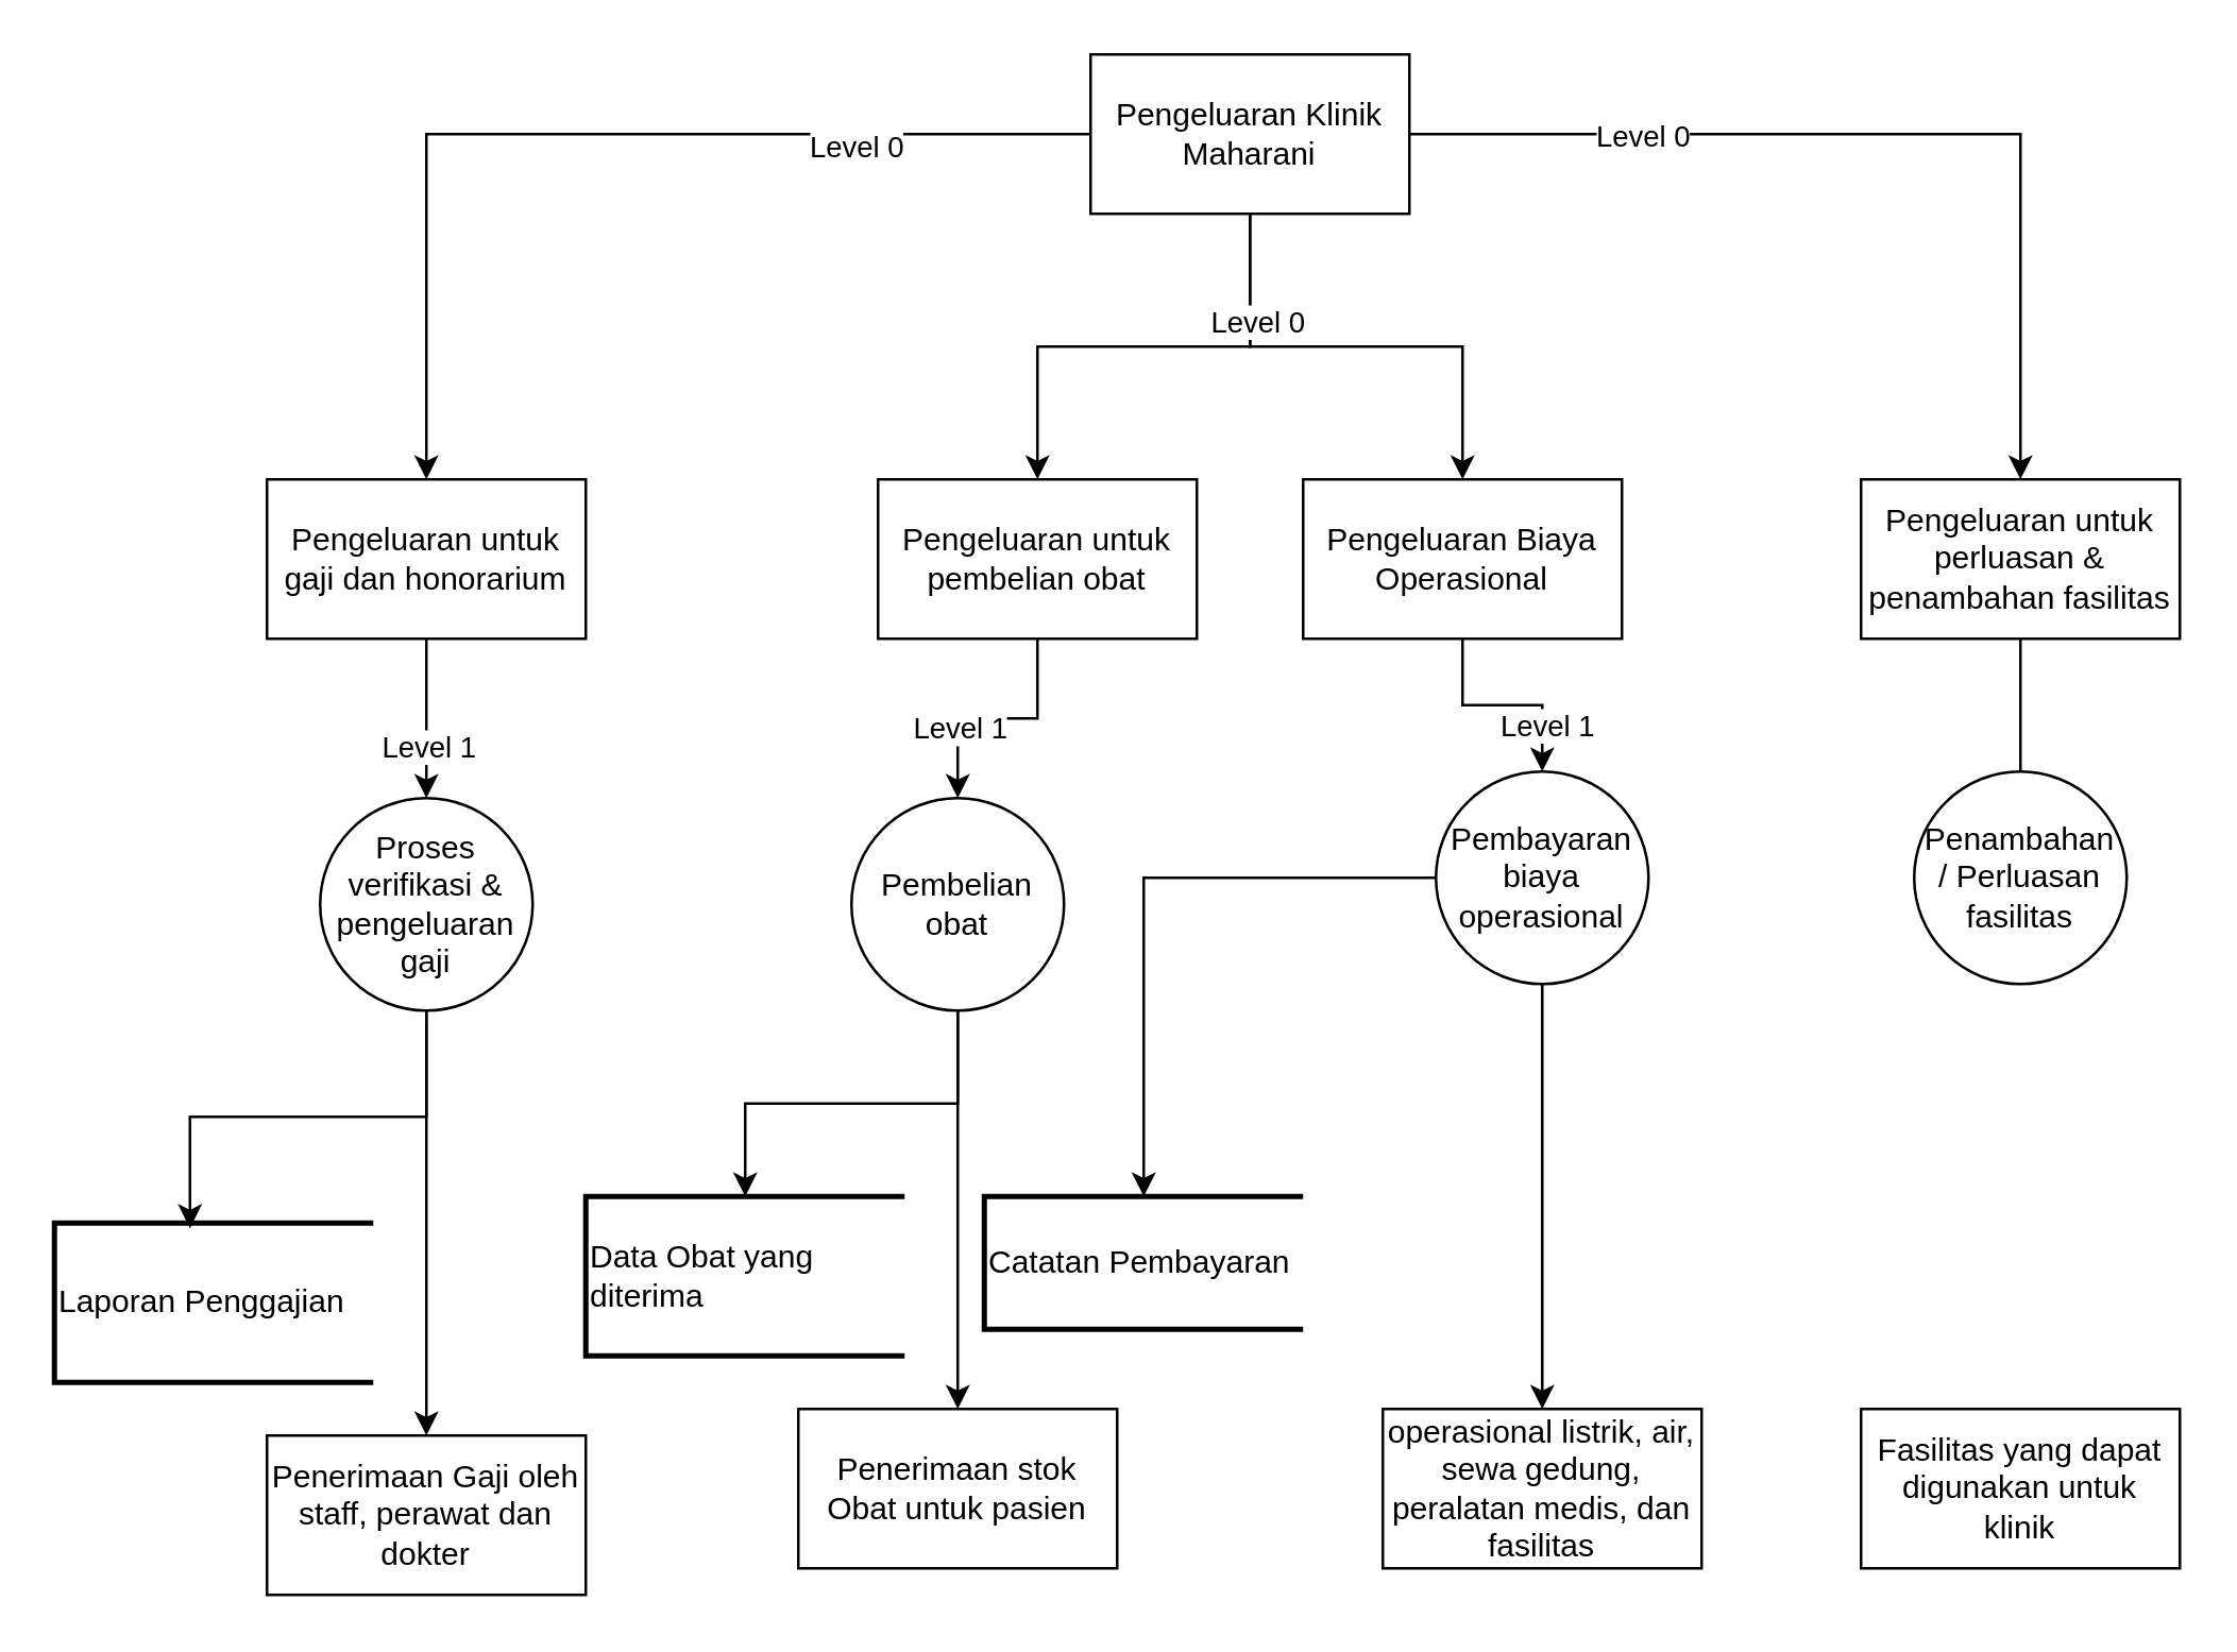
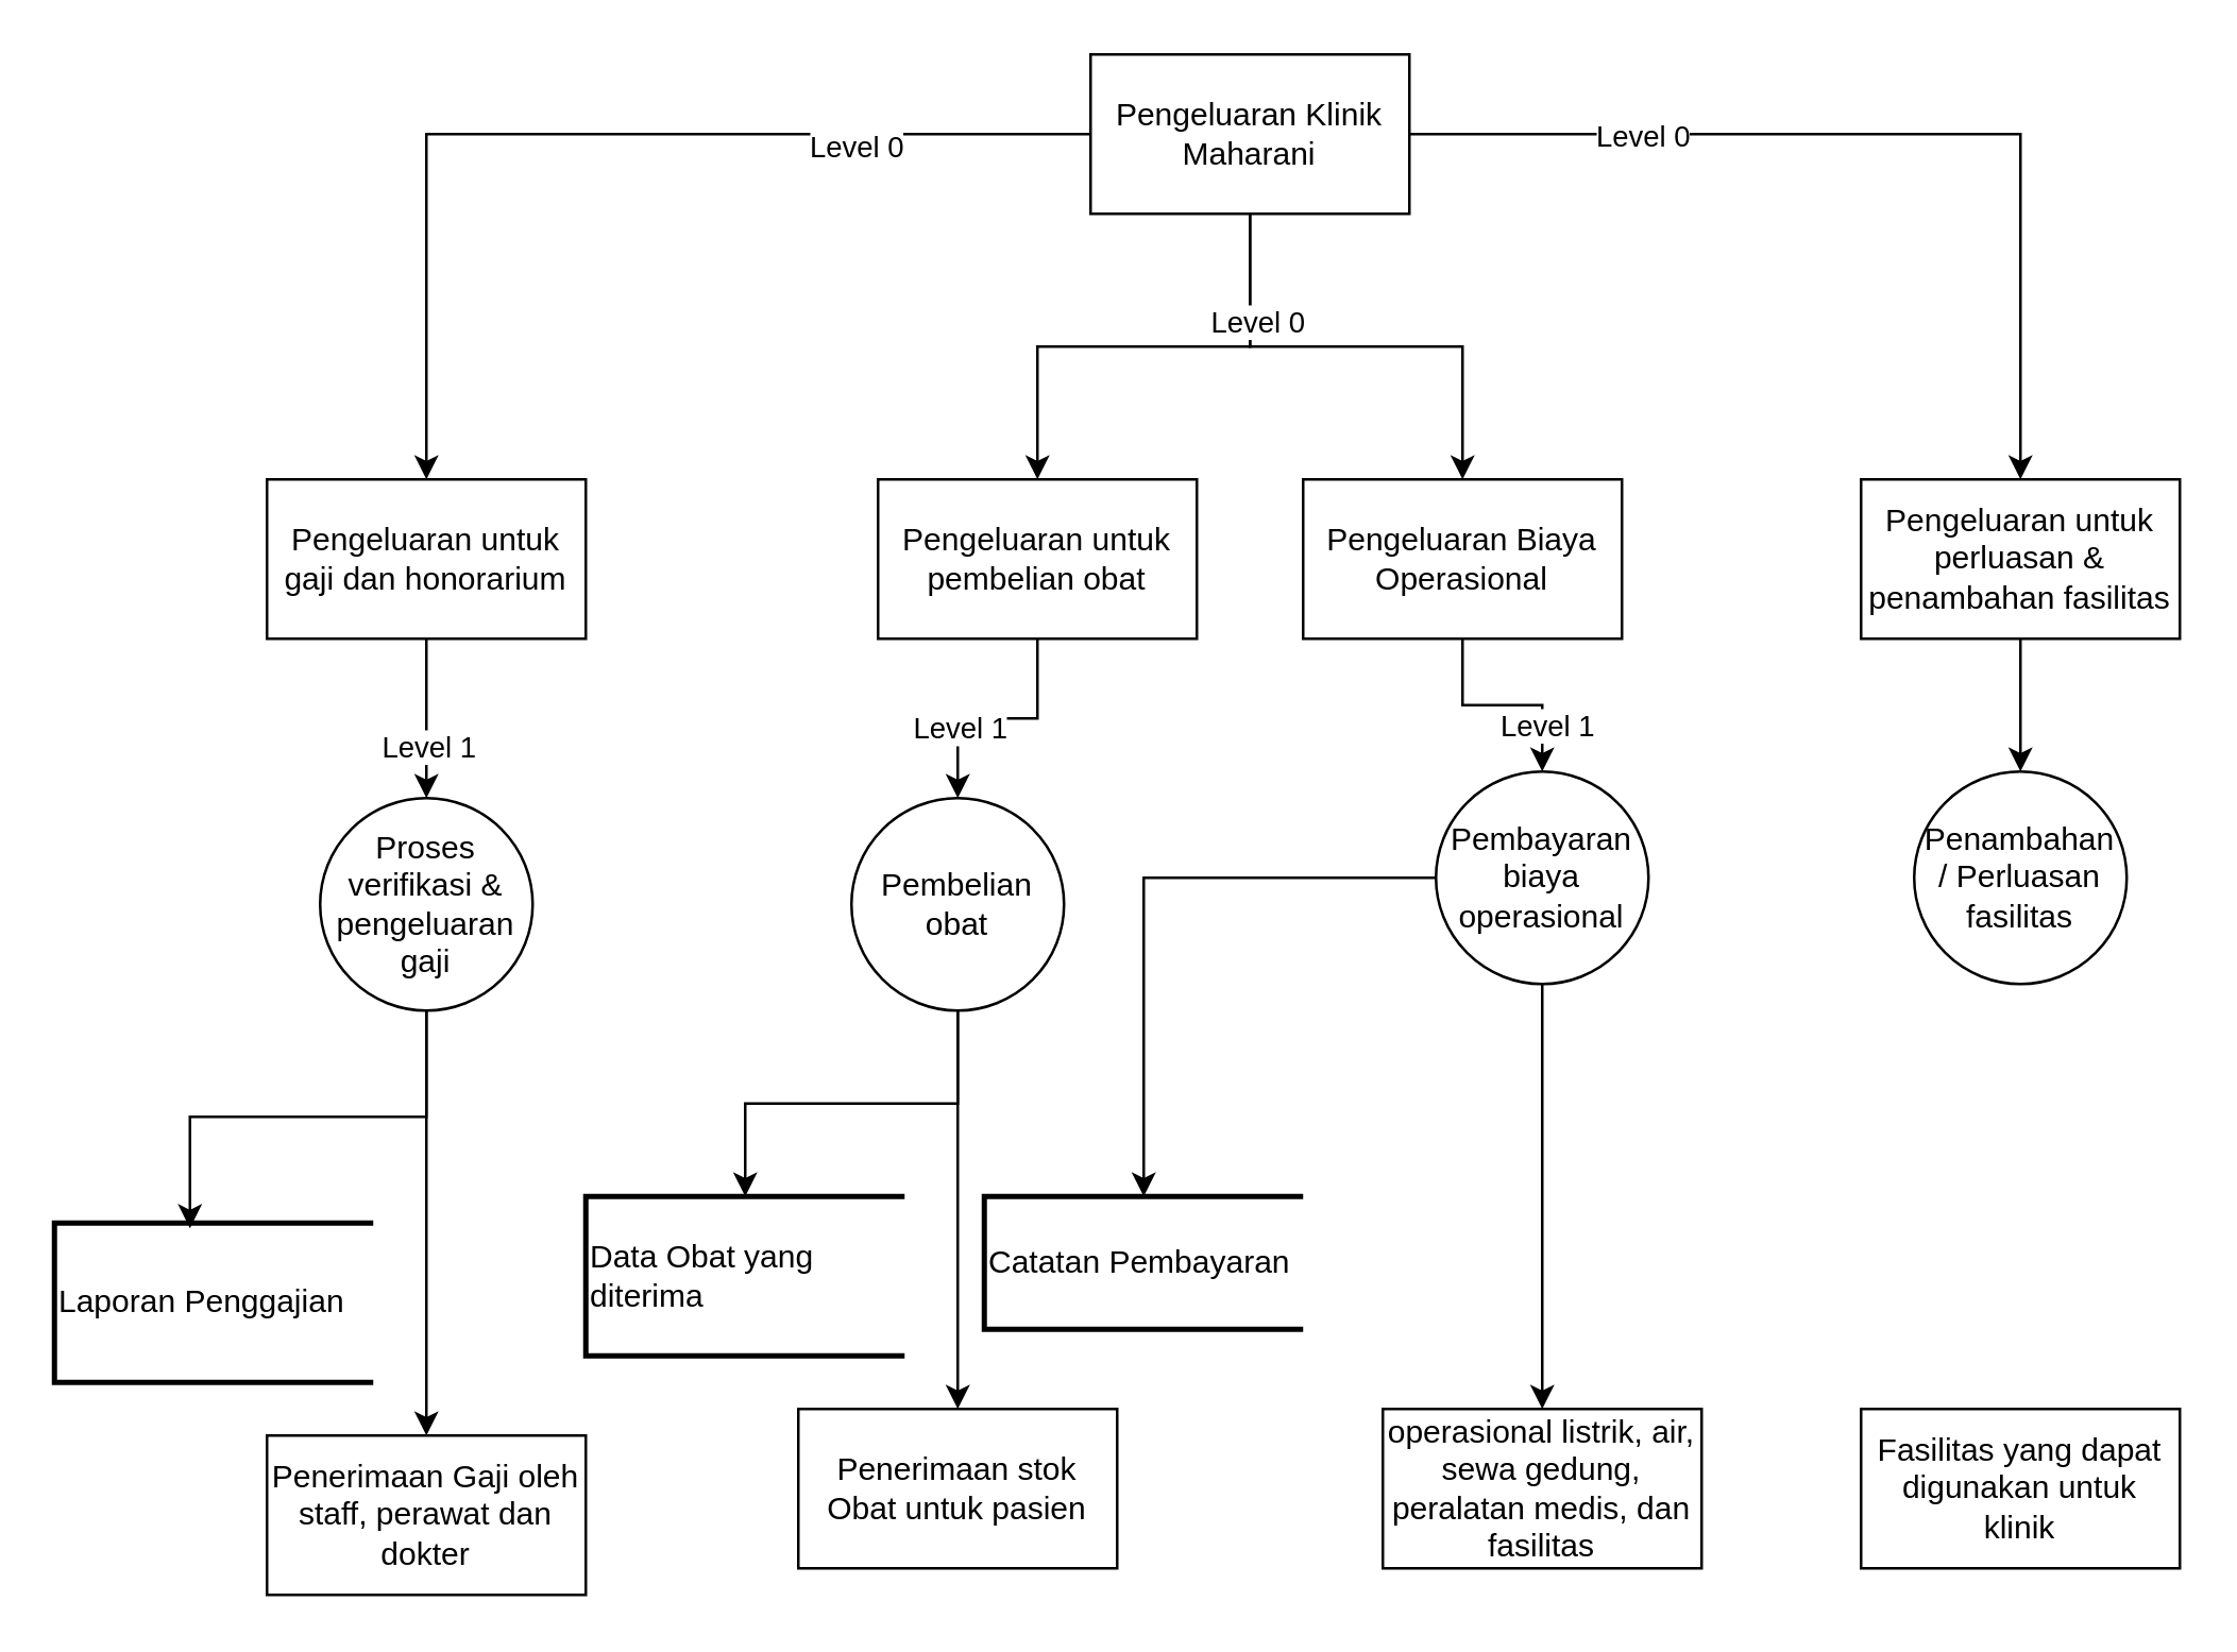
  <mxCell id="0" />
  <mxCell id="1" parent="0" />
  <mxCell id="2" style="edgeStyle=orthogonalEdgeStyle;rounded=0;orthogonalLoop=1;jettySize=auto;html=1;entryX=0.5;entryY=0;entryDx=0;entryDy=0;" edge="1" parent="1" source="9" target="12"><mxGeometry relative="1" as="geometry" /></mxCell>
  <mxCell id="3" value="Level 0" style="edgeLabel;html=1;align=center;verticalAlign=middle;resizable=0;points=[];" vertex="1" connectable="0" parent="2"><mxGeometry x="-0.529" y="4" relative="1" as="geometry"><mxPoint as="offset" /></mxGeometry></mxCell>
  <mxCell id="4" style="edgeStyle=orthogonalEdgeStyle;rounded=0;orthogonalLoop=1;jettySize=auto;html=1;entryX=0.5;entryY=0;entryDx=0;entryDy=0;" edge="1" parent="1" source="9" target="15"><mxGeometry relative="1" as="geometry" /></mxCell>
  <mxCell id="5" style="edgeStyle=orthogonalEdgeStyle;rounded=0;orthogonalLoop=1;jettySize=auto;html=1;entryX=0.5;entryY=0;entryDx=0;entryDy=0;" edge="1" parent="1" source="9" target="18"><mxGeometry relative="1" as="geometry"><mxPoint x="640" y="160" as="targetPoint" /><Array as="points"><mxPoint x="470" y="130" /><mxPoint x="550" y="130" /><mxPoint x="550" y="180" /></Array></mxGeometry></mxCell>
  <mxCell id="6" value="Level 0" style="edgeLabel;html=1;align=center;verticalAlign=middle;resizable=0;points=[];" vertex="1" connectable="0" parent="5"><mxGeometry x="-0.556" y="2" relative="1" as="geometry"><mxPoint as="offset" /></mxGeometry></mxCell>
  <mxCell id="7" style="edgeStyle=orthogonalEdgeStyle;rounded=0;orthogonalLoop=1;jettySize=auto;html=1;entryX=0.5;entryY=0;entryDx=0;entryDy=0;" edge="1" parent="1" source="9" target="20"><mxGeometry relative="1" as="geometry" /></mxCell>
  <mxCell id="8" value="Level 0" style="edgeLabel;html=1;align=center;verticalAlign=middle;resizable=0;points=[];" vertex="1" connectable="0" parent="7"><mxGeometry x="-0.516" relative="1" as="geometry"><mxPoint as="offset" /></mxGeometry></mxCell>
  <mxCell id="9" value="Pengeluaran Klinik Maharani" style="rounded=0;whiteSpace=wrap;html=1;" vertex="1" parent="1"><mxGeometry x="410" y="20" width="120" height="60" as="geometry" /></mxCell>
  <mxCell id="10" style="edgeStyle=orthogonalEdgeStyle;rounded=0;orthogonalLoop=1;jettySize=auto;html=1;entryX=0.5;entryY=0;entryDx=0;entryDy=0;" edge="1" parent="1" source="12" target="23"><mxGeometry relative="1" as="geometry" /></mxCell>
  <mxCell id="11" value="Level 1" style="edgeLabel;html=1;align=center;verticalAlign=middle;resizable=0;points=[];" vertex="1" connectable="0" parent="10"><mxGeometry x="0.347" relative="1" as="geometry"><mxPoint as="offset" /></mxGeometry></mxCell>
  <mxCell id="12" value="&lt;p class=&quot;MsoNormal&quot;&gt;Pengeluaran untuk gaji dan honorarium&lt;/p&gt;" style="rounded=0;whiteSpace=wrap;html=1;" vertex="1" parent="1"><mxGeometry x="100" y="180" width="120" height="60" as="geometry" /></mxCell>
  <mxCell id="13" style="edgeStyle=orthogonalEdgeStyle;rounded=0;orthogonalLoop=1;jettySize=auto;html=1;entryX=0.5;entryY=0;entryDx=0;entryDy=0;" edge="1" parent="1" source="15" target="28"><mxGeometry relative="1" as="geometry" /></mxCell>
  <mxCell id="14" value="Level 1" style="edgeLabel;html=1;align=center;verticalAlign=middle;resizable=0;points=[];" vertex="1" connectable="0" parent="13"><mxGeometry x="0.396" relative="1" as="geometry"><mxPoint as="offset" /></mxGeometry></mxCell>
  <mxCell id="15" value="&lt;p class=&quot;MsoNormal&quot;&gt;Pengeluaran untuk pembelian obat&lt;/p&gt;" style="rounded=0;whiteSpace=wrap;html=1;" vertex="1" parent="1"><mxGeometry x="330" y="180" width="120" height="60" as="geometry" /></mxCell>
  <mxCell id="16" style="edgeStyle=orthogonalEdgeStyle;rounded=0;orthogonalLoop=1;jettySize=auto;html=1;entryX=0.5;entryY=0;entryDx=0;entryDy=0;" edge="1" parent="1" source="18" target="33"><mxGeometry relative="1" as="geometry" /></mxCell>
  <mxCell id="17" value="Level 1" style="edgeLabel;html=1;align=center;verticalAlign=middle;resizable=0;points=[];" vertex="1" connectable="0" parent="16"><mxGeometry x="0.55" y="1" relative="1" as="geometry"><mxPoint as="offset" /></mxGeometry></mxCell>
  <mxCell id="18" value="&lt;p class=&quot;MsoNormal&quot;&gt;Pengeluaran Biaya Operasional&lt;/p&gt;" style="rounded=0;whiteSpace=wrap;html=1;" vertex="1" parent="1"><mxGeometry x="490" y="180" width="120" height="60" as="geometry" /></mxCell>
- <mxCell id="19" style="edgeStyle=orthogonalEdgeStyle;rounded=0;orthogonalLoop=1;jettySize=auto;html=1;entryX=0.5;entryY=0;entryDx=0;entryDy=0;endArrow=none;" edge="1" parent="1" source="20" target="36"><mxGeometry relative="1" as="geometry" /></mxCell>
+ <mxCell id="19" style="edgeStyle=orthogonalEdgeStyle;rounded=0;orthogonalLoop=1;jettySize=auto;html=1;entryX=0.5;entryY=0;entryDx=0;entryDy=0;" edge="1" parent="1" source="20" target="36"><mxGeometry relative="1" as="geometry" /></mxCell>
  <mxCell id="20" value="&lt;p class=&quot;MsoNormal&quot;&gt;Pengeluaran untuk perluasan &amp;amp; penambahan fasilitas&lt;/p&gt;" style="rounded=0;whiteSpace=wrap;html=1;" vertex="1" parent="1"><mxGeometry x="700" y="180" width="120" height="60" as="geometry" /></mxCell>
  <mxCell id="21" style="edgeStyle=orthogonalEdgeStyle;rounded=0;orthogonalLoop=1;jettySize=auto;html=1;" edge="1" parent="1" source="23" target="24"><mxGeometry relative="1" as="geometry" /></mxCell>
  <mxCell id="22" style="edgeStyle=orthogonalEdgeStyle;rounded=0;orthogonalLoop=1;jettySize=auto;html=1;entryX=0.425;entryY=0.033;entryDx=0;entryDy=0;entryPerimeter=0;" edge="1" parent="1" source="23" target="25"><mxGeometry relative="1" as="geometry" /></mxCell>
  <mxCell id="23" value="Proses verifikasi &amp;amp; pengeluaran gaji" style="ellipse;whiteSpace=wrap;html=1;aspect=fixed;" vertex="1" parent="1"><mxGeometry x="120" y="300" width="80" height="80" as="geometry" /></mxCell>
  <mxCell id="24" value="Penerimaan Gaji oleh staff, perawat dan dokter" style="rounded=0;whiteSpace=wrap;html=1;" vertex="1" parent="1"><mxGeometry x="100" y="540" width="120" height="60" as="geometry" /></mxCell>
  <mxCell id="25" value="Laporan Penggajian" style="strokeWidth=2;html=1;shape=mxgraph.flowchart.annotation_1;align=left;pointerEvents=1;" vertex="1" parent="1"><mxGeometry x="20" y="460" width="120" height="60" as="geometry" /></mxCell>
  <mxCell id="26" style="edgeStyle=orthogonalEdgeStyle;rounded=0;orthogonalLoop=1;jettySize=auto;html=1;entryX=0.5;entryY=0;entryDx=0;entryDy=0;" edge="1" parent="1" source="28" target="29"><mxGeometry relative="1" as="geometry" /></mxCell>
  <mxCell id="27" style="edgeStyle=orthogonalEdgeStyle;rounded=0;orthogonalLoop=1;jettySize=auto;html=1;entryX=0.5;entryY=0;entryDx=0;entryDy=0;entryPerimeter=0;" edge="1" parent="1" source="28" target="30"><mxGeometry relative="1" as="geometry" /></mxCell>
  <mxCell id="28" value="Pembelian obat" style="ellipse;whiteSpace=wrap;html=1;aspect=fixed;" vertex="1" parent="1"><mxGeometry x="320" y="300" width="80" height="80" as="geometry" /></mxCell>
  <mxCell id="29" value="Penerimaan stok Obat untuk pasien" style="rounded=0;whiteSpace=wrap;html=1;" vertex="1" parent="1"><mxGeometry x="300" y="530" width="120" height="60" as="geometry" /></mxCell>
  <mxCell id="30" value="Data Obat yang &lt;br&gt;diterima" style="strokeWidth=2;html=1;shape=mxgraph.flowchart.annotation_1;align=left;pointerEvents=1;" vertex="1" parent="1"><mxGeometry x="220" y="450" width="120" height="60" as="geometry" /></mxCell>
  <mxCell id="31" style="edgeStyle=orthogonalEdgeStyle;rounded=0;orthogonalLoop=1;jettySize=auto;html=1;entryX=0.5;entryY=0;entryDx=0;entryDy=0;" edge="1" parent="1" source="33" target="34"><mxGeometry relative="1" as="geometry" /></mxCell>
  <mxCell id="32" style="edgeStyle=orthogonalEdgeStyle;rounded=0;orthogonalLoop=1;jettySize=auto;html=1;entryX=0.5;entryY=0;entryDx=0;entryDy=0;entryPerimeter=0;" edge="1" parent="1" source="33" target="35"><mxGeometry relative="1" as="geometry" /></mxCell>
  <mxCell id="33" value="Pembayaran biaya operasional" style="ellipse;whiteSpace=wrap;html=1;aspect=fixed;" vertex="1" parent="1"><mxGeometry x="540" y="290" width="80" height="80" as="geometry" /></mxCell>
  <mxCell id="34" value="operasional listrik, air, sewa gedung, peralatan medis, dan fasilitas" style="rounded=0;whiteSpace=wrap;html=1;" vertex="1" parent="1"><mxGeometry x="520" y="530" width="120" height="60" as="geometry" /></mxCell>
  <mxCell id="35" value="Catatan Pembayaran" style="strokeWidth=2;html=1;shape=mxgraph.flowchart.annotation_1;align=left;pointerEvents=1;" vertex="1" parent="1"><mxGeometry x="370" y="450" width="120" height="50" as="geometry" /></mxCell>
  <mxCell id="36" value="Penambahan / Perluasan fasilitas" style="ellipse;whiteSpace=wrap;html=1;aspect=fixed;" vertex="1" parent="1"><mxGeometry x="720" y="290" width="80" height="80" as="geometry" /></mxCell>
  <mxCell id="37" value="Fasilitas yang dapat digunakan untuk klinik" style="rounded=0;whiteSpace=wrap;html=1;" vertex="1" parent="1"><mxGeometry x="700" y="530" width="120" height="60" as="geometry" /></mxCell>
